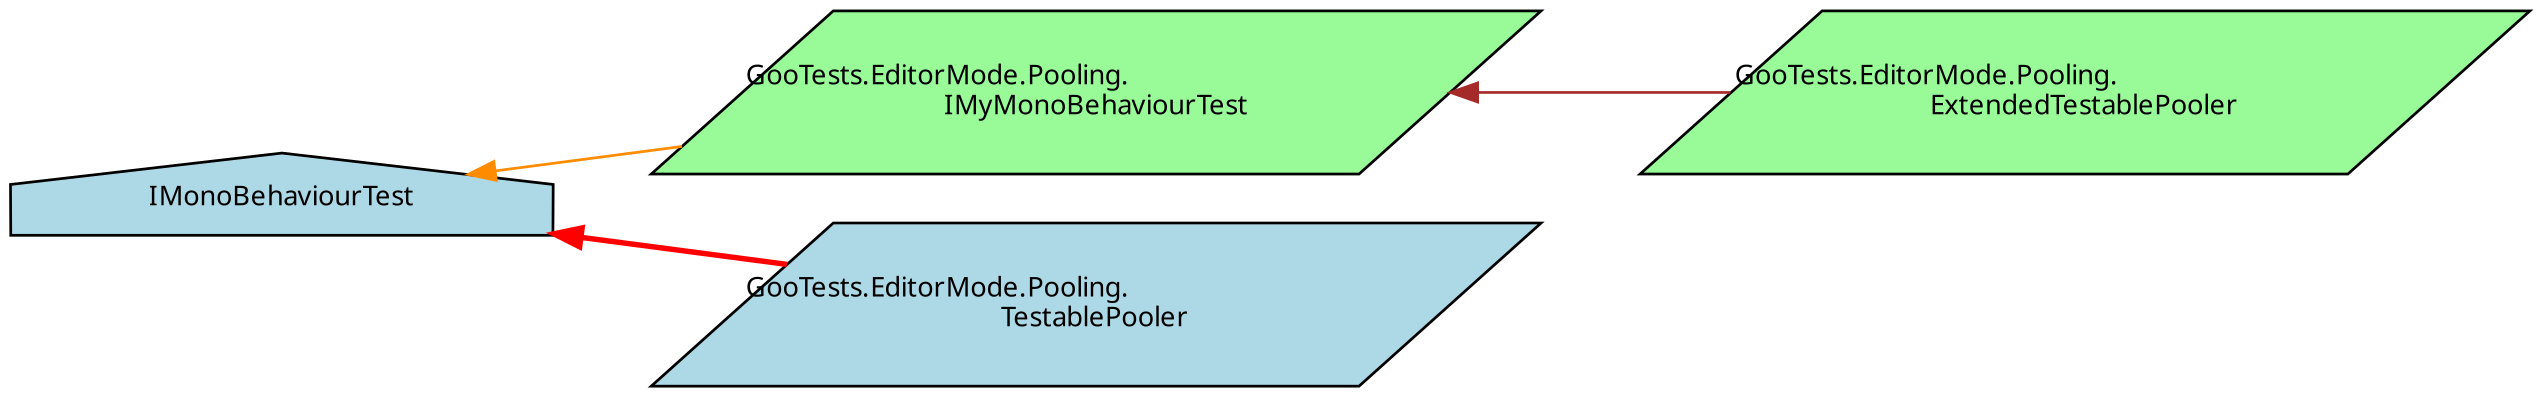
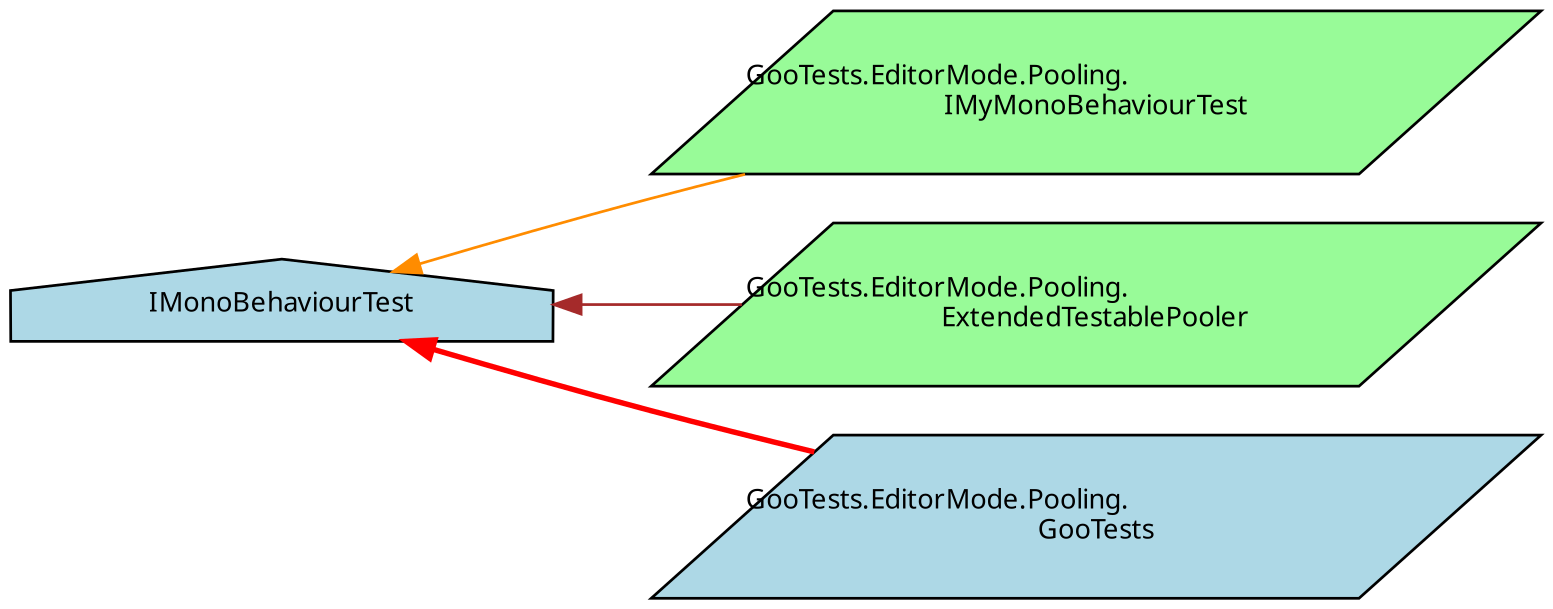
  digraph {
    rankdir=LR
    node [color=black fillcolor=palegreen fontname=Calibrii fontsize=10 shape=parallelogram style=filled]
    edge [dir=back fontname=Calibrii fontsize=10 labelfontname=Calibrii labelfontsize=10 style=solid]
    n1 [fontcolor=black height=0.2 label="GooTests.EditorMode.Pooling.\lIMyMonoBehaviourTest" width=0.4]
    n2 [height=0.2 label="GooTests.EditorMode.Pooling.\lExtendedTestablePooler" width=0.4]
-   n3 [fillcolor=lightblue height=0.2 label="GooTests.EditorMode.Pooling.\lTestablePooler" width=0.4]
+   n3 [fillcolor=lightblue height=0.2 label="GooTests.EditorMode.Pooling.\lGooTests" width=0.4]
    n4 [fillcolor=lightblue height=0.2 label=IMonoBehaviourTest shape=house width=0.4]
-   n1 -> n2 [color=brown]
+   n4 -> n2 [color=brown]
    n4 -> n1 [color=darkorange]
    n4 -> n3 [color=red style=bold]
  }
